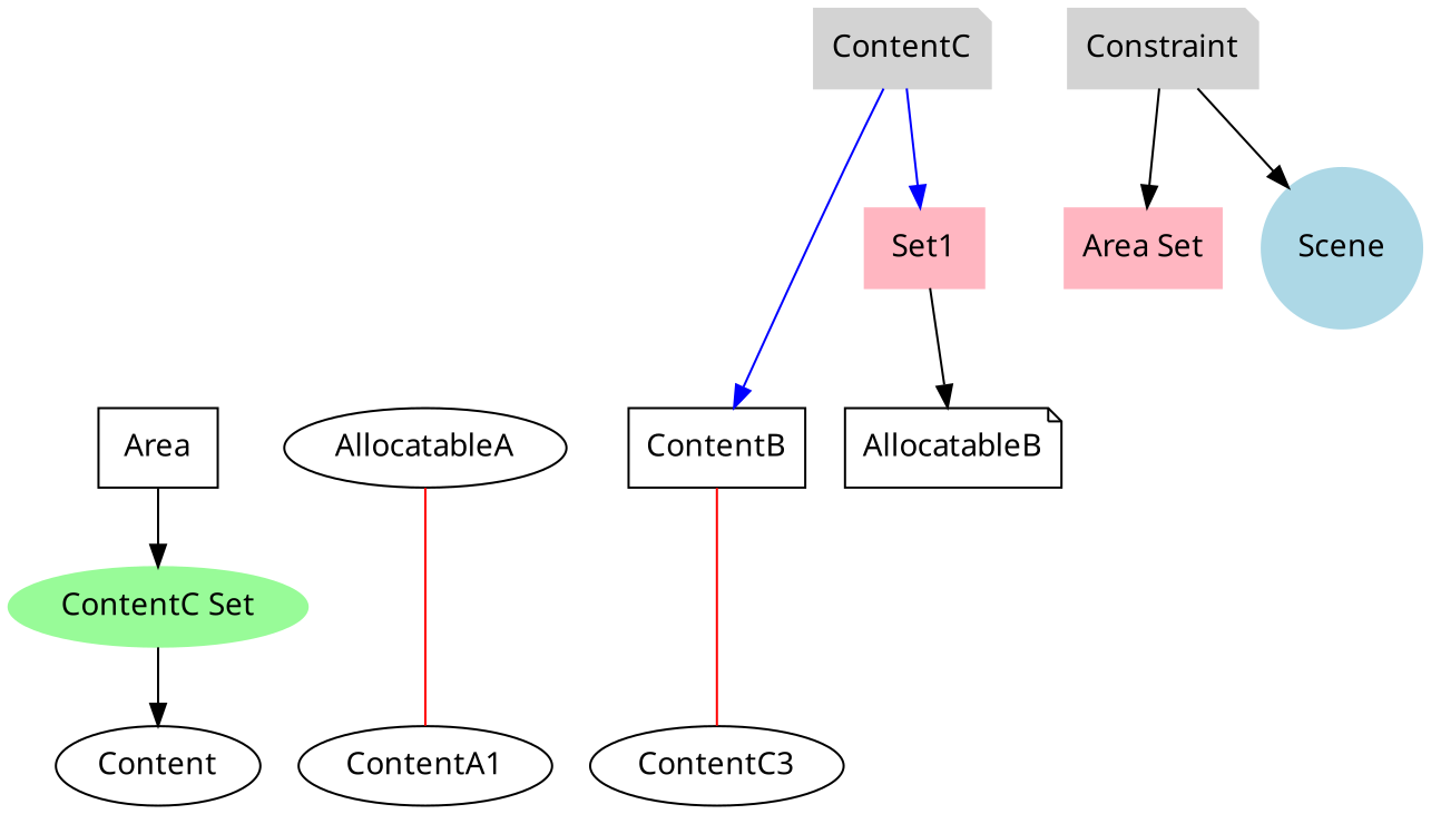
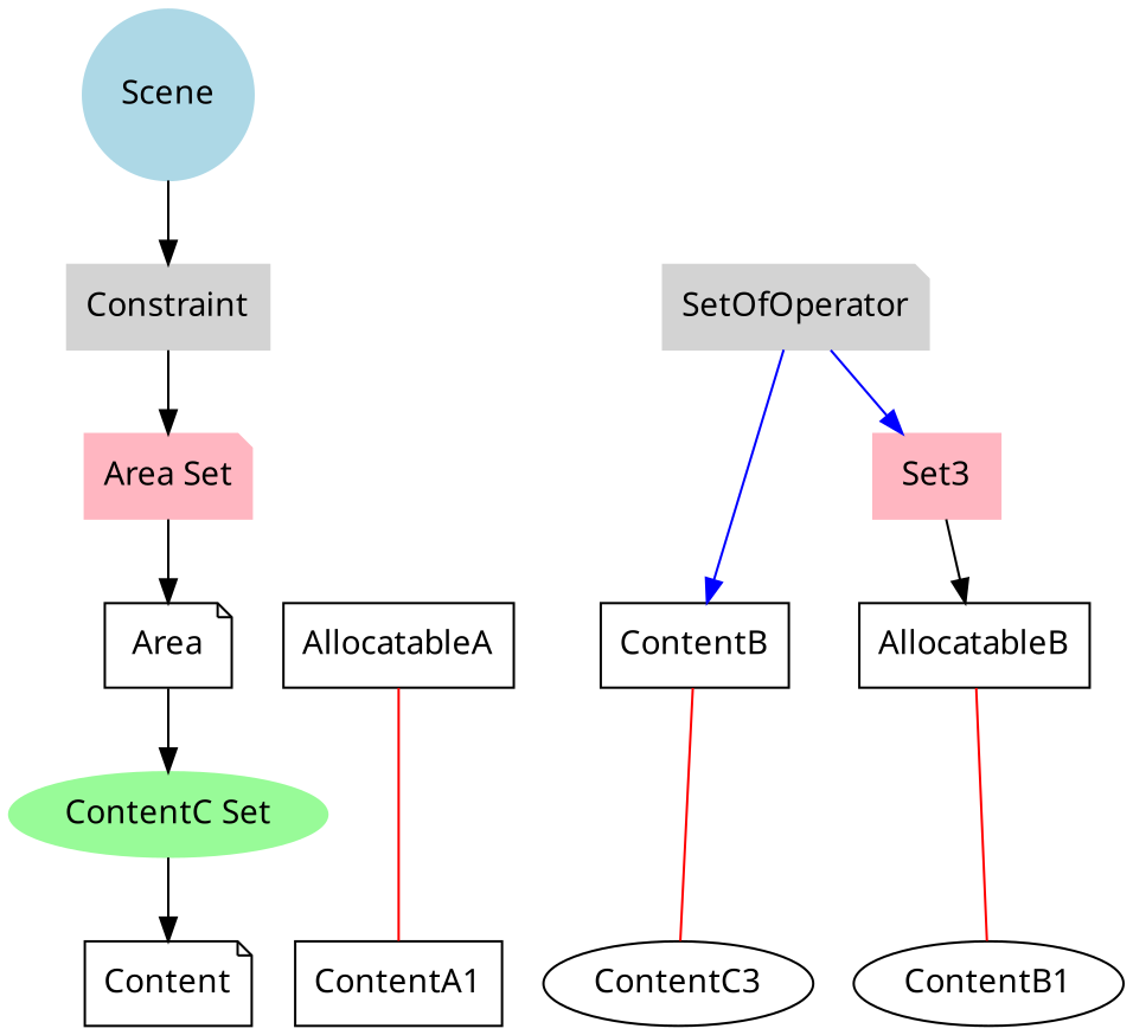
  digraph {
    clusterrank=global
    fontname="Noto Sans"
    rankdir=TB
    node [fontname="Noto Sans" shape=box]
    edge [fontname="Noto Sans"]
-   Area
-   n2 [label=AllocatableA shape=ellipse]
-   n3 [label=AllocatableB shape=note]
+   Area [shape=note]
+   n2 [label=AllocatableA]
+   n3 [label=AllocatableB]
    n4 [label=ContentB]
-   Content [shape=ellipse]
-   n6 [label=ContentA1 shape=ellipse]
+   Content [shape=note]
+   n6 [label=ContentA1]
+   n7 [label=ContentB1 shape=ellipse]
    n8 [label=ContentC3 shape=ellipse]
-   Constraint [color=lightgrey shape=note style=filled]
-   n10 [color=lightgrey label=ContentC shape=note style=filled]
-   "Area Set" [color=lightpink style=filled]
-   n12 [color=lightpink label=Set1 style=filled]
+   Constraint [color=lightgrey style=filled]
+   n10 [color=lightgrey label=SetOfOperator shape=note style=filled]
+   "Area Set" [color=lightpink shape=note style=filled]
+   n12 [color=lightpink label=Set3 style=filled]
    n13 [color=palegreen label="ContentC Set" shape=ellipse style=filled]
    Scene [color=lightblue shape=circle style=filled]
    subgraph sub_1 {
      rank=same
      Area
      n2
      n3
      n4
    }
    subgraph sub_2 {
      rank=same
      Content
      n6
+     n7
      n8
    }
    subgraph sub_3 {
      rank=same
      Constraint
      n10
    }
    subgraph sub_4 {
      rank=same
      Constraint
    }
    subgraph sub_5 {
      rank=same
      Constraint
    }
    subgraph sub_6 {
      "Area Set"
      n12
    }
    subgraph sub_7 {
      n13
    }
    subgraph sub_8 {
      rank=same
      Scene
    }
    Area -> n13
    n2 -> n6 [color=red dir=none]
+   n3 -> n7 [color=red dir=none]
    n4 -> n8 [color=red dir=none]
    Constraint -> "Area Set"
    n10 -> n4 [color=blue]
    n10 -> n12 [color=blue]
+   "Area Set" -> Area
    n12 -> n3
    n13 -> Content
-   Constraint -> Scene
+   Scene -> Constraint
  }
